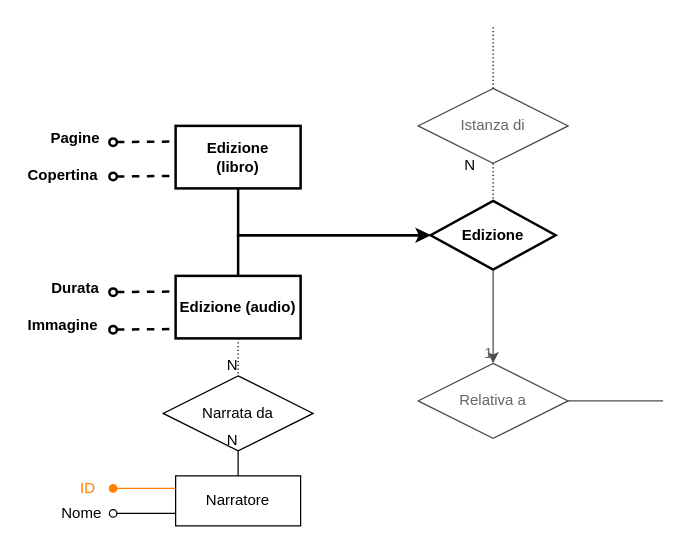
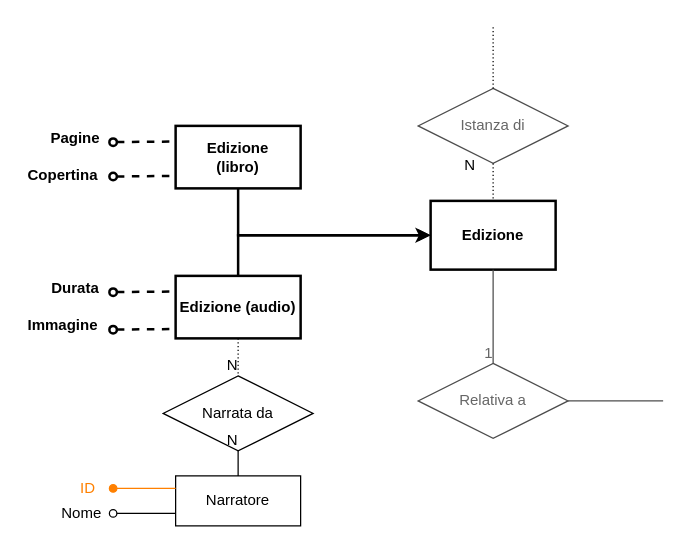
  <mxCell id="0" />
  <mxCell id="1" parent="0" />
- <mxCell id="2" value="Edizione" style="rhombus;whiteSpace=wrap;html=1;align=center;strokeColor=#000000;strokeWidth=2;fontStyle=1;labelBackgroundColor=none;fontColor=#000000;labelBorderColor=none;" parent="1" vertex="1"><mxGeometry x="344" y="160" width="100" height="55" as="geometry" /></mxCell>
+ <mxCell id="2" value="Edizione" style="whiteSpace=wrap;html=1;align=center;strokeColor=#000000;strokeWidth=2;fontStyle=1;labelBackgroundColor=none;fontColor=#000000;labelBorderColor=none;" parent="1" vertex="1"><mxGeometry x="344" y="160" width="100" height="55" as="geometry" /></mxCell>
  <mxCell id="3" value="Narratore" style="whiteSpace=wrap;html=1;align=center;" parent="1" vertex="1"><mxGeometry x="140" y="380" width="100" height="40" as="geometry" /></mxCell>
  <mxCell id="4" value="Relativa a" style="shape=rhombus;perimeter=rhombusPerimeter;whiteSpace=wrap;html=1;align=center;fontColor=#666666;strokeColor=#4D4D4D;labelBackgroundColor=none;labelBorderColor=none;" parent="1" vertex="1"><mxGeometry x="334" y="290" width="120" height="60" as="geometry" /></mxCell>
  <mxCell id="5" value="Narrata da" style="shape=rhombus;perimeter=rhombusPerimeter;whiteSpace=wrap;html=1;align=center;" parent="1" vertex="1"><mxGeometry x="130" y="300" width="120" height="60" as="geometry" /></mxCell>
  <mxCell id="6" style="edgeStyle=orthogonalEdgeStyle;rounded=0;orthogonalLoop=1;jettySize=auto;html=1;exitX=0.5;exitY=0;exitDx=0;exitDy=0;entryX=0;entryY=0.5;entryDx=0;entryDy=0;strokeWidth=2;fontStyle=1;endArrow=open;" parent="1" source="7" target="2" edge="1"><mxGeometry relative="1" as="geometry" /></mxCell>
  <mxCell id="7" value="Edizione (audio)" style="whiteSpace=wrap;html=1;align=center;strokeWidth=2;fontStyle=1" parent="1" vertex="1"><mxGeometry x="140" y="220" width="100" height="50" as="geometry" /></mxCell>
  <mxCell id="8" style="edgeStyle=orthogonalEdgeStyle;rounded=0;orthogonalLoop=1;jettySize=auto;html=1;exitX=0.5;exitY=1;exitDx=0;exitDy=0;entryX=0;entryY=0.5;entryDx=0;entryDy=0;strokeWidth=2;fontStyle=1" parent="1" source="9" target="2" edge="1"><mxGeometry relative="1" as="geometry" /></mxCell>
  <mxCell id="9" value="&lt;div&gt;Edizione&lt;br&gt;&lt;/div&gt;&lt;div&gt;(libro)&lt;/div&gt;" style="whiteSpace=wrap;html=1;align=center;strokeWidth=2;fontStyle=1" parent="1" vertex="1"><mxGeometry x="140" y="100" width="100" height="50" as="geometry" /></mxCell>
  <mxCell id="10" value="Istanza di" style="shape=rhombus;perimeter=rhombusPerimeter;whiteSpace=wrap;html=1;align=center;fontColor=#666666;strokeColor=#4D4D4D;labelBackgroundColor=none;labelBorderColor=none;" parent="1" vertex="1"><mxGeometry x="334" y="70" width="120" height="60" as="geometry" /></mxCell>
  <mxCell id="11" value="" style="endArrow=none;html=1;rounded=0;dashed=1;dashPattern=1 2;exitX=0.5;exitY=1;exitDx=0;exitDy=0;entryX=0.5;entryY=0;entryDx=0;entryDy=0;strokeWidth=1;" parent="1" source="7" target="5" edge="1"><mxGeometry relative="1" as="geometry"><mxPoint x="310" y="240" as="sourcePoint" /><mxPoint x="470" y="240" as="targetPoint" /></mxGeometry></mxCell>
  <mxCell id="12" value="N" style="resizable=0;html=1;align=right;verticalAlign=bottom;" parent="11" connectable="0" vertex="1"><mxGeometry x="1" relative="1" as="geometry" /></mxCell>
  <mxCell id="13" value="" style="endArrow=none;html=1;rounded=0;dashed=1;dashPattern=1 2;exitX=0.5;exitY=1;exitDx=0;exitDy=0;entryX=0.5;entryY=0;entryDx=0;entryDy=0;fontColor=#666666;fontStyle=1;labelBackgroundColor=none;labelBorderColor=none;" parent="1" source="10" target="2" edge="1"><mxGeometry relative="1" as="geometry"><mxPoint x="310" y="240" as="sourcePoint" /><mxPoint x="470" y="240" as="targetPoint" /></mxGeometry></mxCell>
  <mxCell id="14" value="N" style="resizable=0;html=1;align=right;verticalAlign=bottom;fontColor=#000000;fontStyle=0;labelBackgroundColor=none;labelBorderColor=none;" parent="13" connectable="0" vertex="1"><mxGeometry x="1" relative="1" as="geometry"><mxPoint x="-14" y="-20" as="offset" /></mxGeometry></mxCell>
  <mxCell id="15" value="" style="endArrow=none;dashed=1;html=1;exitX=0.5;exitY=0;exitDx=0;exitDy=0;dashPattern=1 2;fontColor=#666666;labelBackgroundColor=none;labelBorderColor=none;" parent="1" source="10" edge="1"><mxGeometry width="50" height="50" relative="1" as="geometry"><mxPoint x="370" y="260" as="sourcePoint" /><mxPoint x="394" y="20" as="targetPoint" /></mxGeometry></mxCell>
  <mxCell id="16" value="" style="endArrow=none;html=1;rounded=0;strokeColor=#4D4D4D;strokeWidth=1;fontColor=#666666;exitX=1;exitY=0.5;exitDx=0;exitDy=0;labelBackgroundColor=none;labelBorderColor=none;" parent="1" source="4" edge="1"><mxGeometry relative="1" as="geometry"><mxPoint x="310" y="240" as="sourcePoint" /><mxPoint x="530" y="320" as="targetPoint" /></mxGeometry></mxCell>
  <mxCell id="17" value="" style="endArrow=none;html=1;rounded=0;strokeColor=#000000;strokeWidth=1;fontColor=#666666;entryX=0.5;entryY=1;entryDx=0;entryDy=0;exitX=0.5;exitY=0;exitDx=0;exitDy=0;" parent="1" source="3" target="5" edge="1"><mxGeometry relative="1" as="geometry"><mxPoint x="330" y="370" as="sourcePoint" /><mxPoint x="380" y="240" as="targetPoint" /></mxGeometry></mxCell>
  <mxCell id="18" value="N" style="resizable=0;html=1;align=right;verticalAlign=bottom;" parent="17" connectable="0" vertex="1"><mxGeometry x="1" relative="1" as="geometry" /></mxCell>
- <mxCell id="19" value="" style="endArrow=classic;html=1;rounded=0;strokeColor=#4D4D4D;strokeWidth=1;fontColor=#666666;exitX=0.5;exitY=1;exitDx=0;exitDy=0;entryX=0.5;entryY=0;entryDx=0;entryDy=0;labelBackgroundColor=none;labelBorderColor=none;" parent="1" source="2" target="4" edge="1"><mxGeometry relative="1" as="geometry"><mxPoint x="220" y="240" as="sourcePoint" /><mxPoint x="380" y="240" as="targetPoint" /></mxGeometry></mxCell>
+ <mxCell id="19" value="" style="endArrow=none;html=1;rounded=0;strokeColor=#4D4D4D;strokeWidth=1;fontColor=#666666;exitX=0.5;exitY=1;exitDx=0;exitDy=0;entryX=0.5;entryY=0;entryDx=0;entryDy=0;labelBackgroundColor=none;labelBorderColor=none;" parent="1" source="2" target="4" edge="1"><mxGeometry relative="1" as="geometry"><mxPoint x="220" y="240" as="sourcePoint" /><mxPoint x="380" y="240" as="targetPoint" /></mxGeometry></mxCell>
  <mxCell id="20" value="1" style="resizable=0;html=1;align=right;verticalAlign=bottom;fontColor=#666666;labelBackgroundColor=none;labelBorderColor=none;" parent="19" connectable="0" vertex="1"><mxGeometry x="1" relative="1" as="geometry" /></mxCell>
  <mxCell id="21" value="" style="endArrow=none;dashed=1;html=1;startArrow=oval;startFill=0;entryX=0;entryY=0.25;entryDx=0;entryDy=0;strokeWidth=2;" edge="1" parent="1" target="9"><mxGeometry width="50" height="50" relative="1" as="geometry"><mxPoint x="90" y="113" as="sourcePoint" /><mxPoint x="90" y="113" as="targetPoint" /></mxGeometry></mxCell>
  <mxCell id="22" value="&lt;b&gt;Pagine&lt;/b&gt;" style="text;html=1;strokeColor=none;fillColor=none;align=center;verticalAlign=middle;whiteSpace=wrap;rounded=0;strokeWidth=2;" vertex="1" parent="1"><mxGeometry x="40" y="100" width="40" height="20" as="geometry" /></mxCell>
  <mxCell id="23" value="" style="endArrow=none;dashed=1;html=1;startArrow=oval;startFill=0;entryX=0;entryY=0.25;entryDx=0;entryDy=0;strokeWidth=2;" edge="1" parent="1"><mxGeometry width="50" height="50" relative="1" as="geometry"><mxPoint x="90" y="140.5" as="sourcePoint" /><mxPoint x="140" y="140" as="targetPoint" /></mxGeometry></mxCell>
  <mxCell id="24" value="&lt;b&gt;Copertina&lt;/b&gt;" style="text;html=1;strokeColor=none;fillColor=none;align=center;verticalAlign=middle;whiteSpace=wrap;rounded=0;strokeWidth=2;" vertex="1" parent="1"><mxGeometry x="20" y="130" width="60" height="20" as="geometry" /></mxCell>
  <mxCell id="25" value="" style="endArrow=none;dashed=1;html=1;startArrow=oval;startFill=0;entryX=0;entryY=0.25;entryDx=0;entryDy=0;strokeWidth=2;" edge="1" parent="1"><mxGeometry width="50" height="50" relative="1" as="geometry"><mxPoint x="90" y="233" as="sourcePoint" /><mxPoint x="140" y="232.5" as="targetPoint" /></mxGeometry></mxCell>
  <mxCell id="26" value="&lt;b&gt;Durata&lt;/b&gt;" style="text;html=1;strokeColor=none;fillColor=none;align=center;verticalAlign=middle;whiteSpace=wrap;rounded=0;strokeWidth=2;" vertex="1" parent="1"><mxGeometry x="40" y="220" width="40" height="20" as="geometry" /></mxCell>
  <mxCell id="27" value="" style="endArrow=none;dashed=1;html=1;startArrow=oval;startFill=0;entryX=0;entryY=0.25;entryDx=0;entryDy=0;strokeWidth=2;" edge="1" parent="1"><mxGeometry width="50" height="50" relative="1" as="geometry"><mxPoint x="90" y="263" as="sourcePoint" /><mxPoint x="140" y="262.5" as="targetPoint" /></mxGeometry></mxCell>
  <mxCell id="28" value="&lt;b&gt;Immagine&lt;/b&gt;" style="text;html=1;strokeColor=none;fillColor=none;align=center;verticalAlign=middle;whiteSpace=wrap;rounded=0;strokeWidth=2;" vertex="1" parent="1"><mxGeometry x="20" y="250" width="60" height="20" as="geometry" /></mxCell>
  <mxCell id="29" value="" style="endArrow=none;html=1;strokeWidth=1;entryX=0;entryY=0.25;entryDx=0;entryDy=0;startArrow=oval;startFill=1;strokeColor=#FF8000;" edge="1" parent="1" target="3"><mxGeometry width="50" height="50" relative="1" as="geometry"><mxPoint x="90" y="390" as="sourcePoint" /><mxPoint x="350" y="280" as="targetPoint" /></mxGeometry></mxCell>
  <mxCell id="30" value="&lt;font color=&quot;#FF8000&quot;&gt;ID&lt;/font&gt;" style="text;html=1;strokeColor=none;fillColor=none;align=center;verticalAlign=middle;whiteSpace=wrap;rounded=0;" vertex="1" parent="1"><mxGeometry x="50" y="380" width="40" height="20" as="geometry" /></mxCell>
  <mxCell id="31" value="" style="endArrow=none;html=1;strokeWidth=1;entryX=0;entryY=0.25;entryDx=0;entryDy=0;startArrow=oval;startFill=0;" edge="1" parent="1"><mxGeometry width="50" height="50" relative="1" as="geometry"><mxPoint x="90" y="410" as="sourcePoint" /><mxPoint x="140" y="410" as="targetPoint" /></mxGeometry></mxCell>
  <mxCell id="32" value="Nome" style="text;html=1;strokeColor=none;fillColor=none;align=center;verticalAlign=middle;whiteSpace=wrap;rounded=0;" vertex="1" parent="1"><mxGeometry x="40" y="400" width="50" height="20" as="geometry" /></mxCell>
